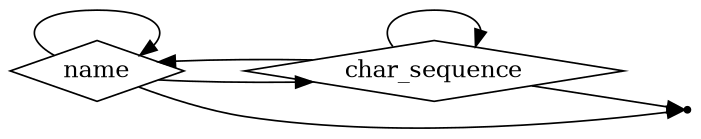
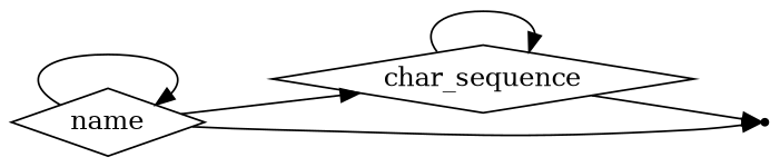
  digraph {
    rankdir=LR
    node [shape=diamond]
    n1 [label=name]
    n2 [label=char_sequence]
    end [shape=point]
    n1 -> n1
    n1 -> n2
    n1 -> end
-   n2 -> n1
    n2 -> n2
    n2 -> end
  }
